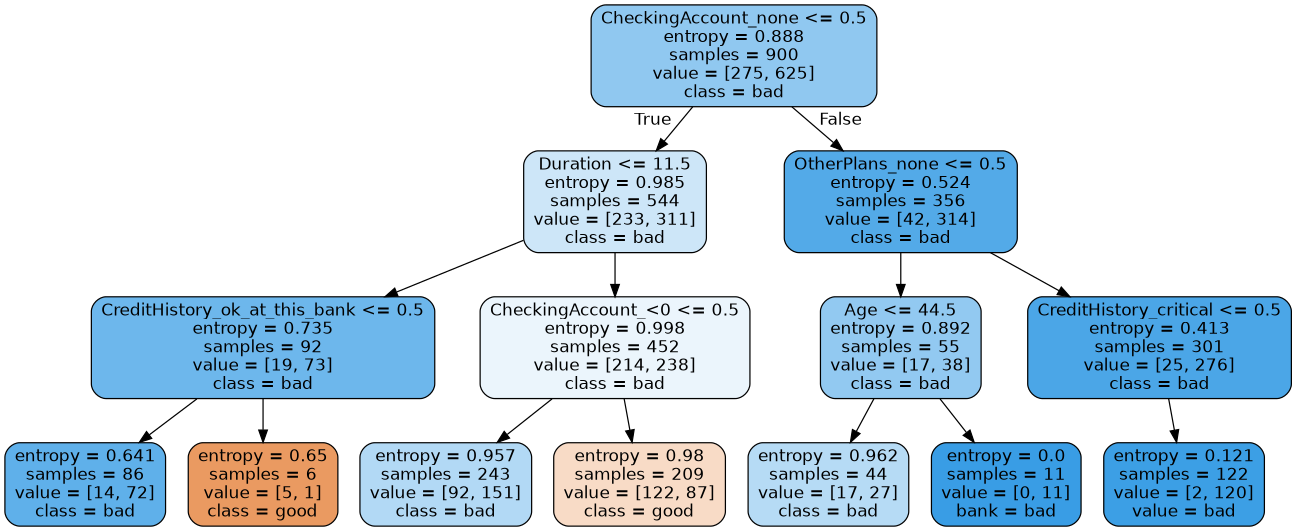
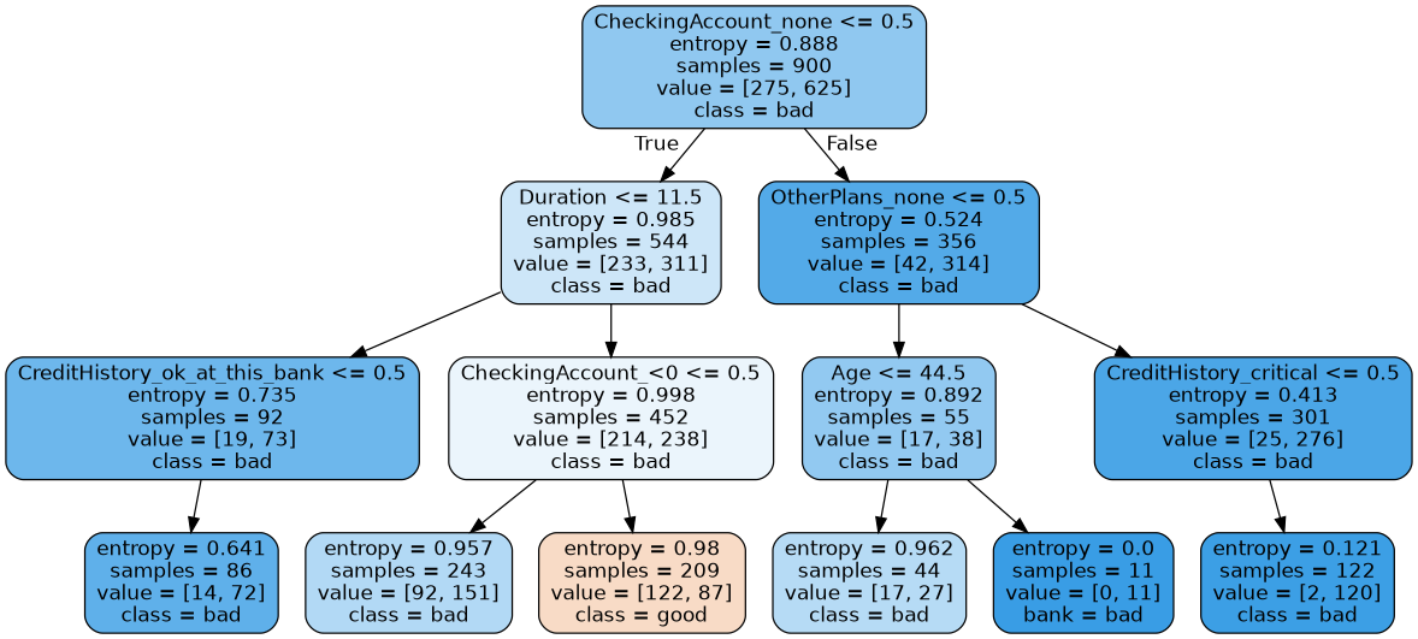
  digraph {
    node [color=black fontname=helvetica shape=box style="filled, rounded"]
    edge [fontname=helvetica]
    n1 [fillcolor="#90c8f0" label="CheckingAccount_none <= 0.5\nentropy = 0.888\nsamples = 900\nvalue = [275, 625]\nclass = bad"]
    n2 [fillcolor="#cde6f8" label="Duration <= 11.5\nentropy = 0.985\nsamples = 544\nvalue = [233, 311]\nclass = bad"]
    n3 [fillcolor="#53aae8" label="OtherPlans_none <= 0.5\nentropy = 0.524\nsamples = 356\nvalue = [42, 314]\nclass = bad"]
    n4 [fillcolor="#6db7ec" label="CreditHistory_ok_at_this_bank <= 0.5\nentropy = 0.735\nsamples = 92\nvalue = [19, 73]\nclass = bad"]
    n5 [fillcolor="#ebf5fc" label="CheckingAccount_<0 <= 0.5\nentropy = 0.998\nsamples = 452\nvalue = [214, 238]\nclass = bad"]
    n6 [fillcolor="#92c9f1" label="Age <= 44.5\nentropy = 0.892\nsamples = 55\nvalue = [17, 38]\nclass = bad"]
    n7 [fillcolor="#4ba6e7" label="CreditHistory_critical <= 0.5\nentropy = 0.413\nsamples = 301\nvalue = [25, 276]\nclass = bad"]
    n8 [fillcolor="#5fb0ea" label="entropy = 0.641\nsamples = 86\nvalue = [14, 72]\nclass = bad"]
-   n9 [fillcolor="#ea9a61" label="entropy = 0.65\nsamples = 6\nvalue = [5, 1]\nclass = good"]
    n10 [fillcolor="#b2d9f5" label="entropy = 0.957\nsamples = 243\nvalue = [92, 151]\nclass = bad"]
    n11 [fillcolor="#f8dbc6" label="entropy = 0.98\nsamples = 209\nvalue = [122, 87]\nclass = good"]
    n12 [fillcolor="#b6dbf5" label="entropy = 0.962\nsamples = 44\nvalue = [17, 27]\nclass = bad"]
    n13 [fillcolor="#399de5" label="entropy = 0.0\nsamples = 11\nvalue = [0, 11]\nbank = bad"]
-   n14 [fillcolor="#3c9fe5" label="entropy = 0.121\nsamples = 122\nvalue = [2, 120]\nvalue = bad"]
+   n14 [fillcolor="#3c9fe5" label="entropy = 0.121\nsamples = 122\nvalue = [2, 120]\nclass = bad"]
    n1 -> n2 [headlabel=True labelangle=45 labeldistance=2.5]
    n1 -> n3 [headlabel=False labelangle=-45 labeldistance=2.5]
    n2 -> n4
    n2 -> n5
    n3 -> n6
    n3 -> n7
    n4 -> n8
-   n4 -> n9
    n5 -> n10
    n5 -> n11
    n6 -> n12
    n6 -> n13
    n7 -> n14
  }
